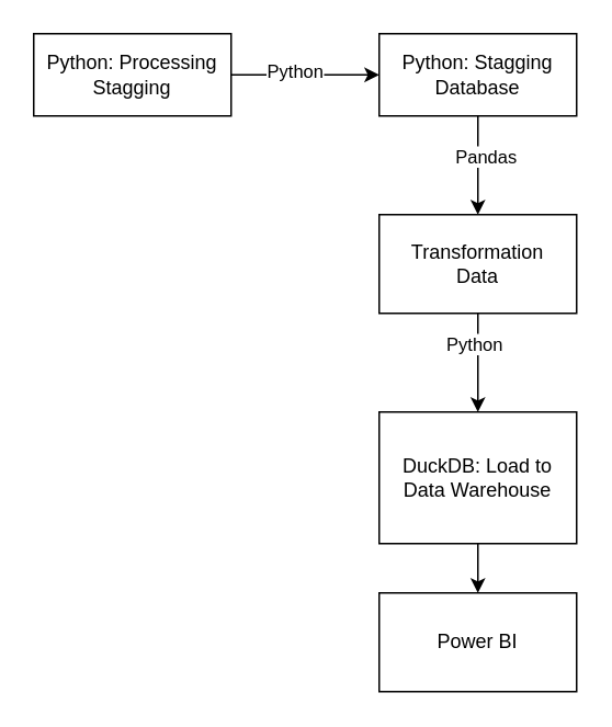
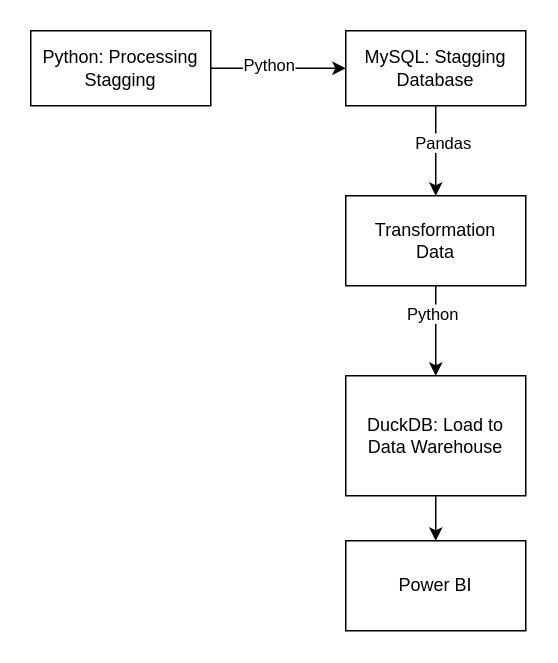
  <mxCell id="0" />
  <mxCell id="1" parent="0" />
  <mxCell id="2" value="Python: Processing&lt;div&gt;Stagging&lt;/div&gt;" style="rounded=0;whiteSpace=wrap;html=1;" parent="1" vertex="1"><mxGeometry x="20" y="20" width="120" height="50" as="geometry" /></mxCell>
  <mxCell id="3" value="" style="endArrow=classic;html=1;rounded=0;" parent="1" source="2" target="5" edge="1"><mxGeometry width="50" height="50" relative="1" as="geometry"><mxPoint x="250" y="50" as="sourcePoint" /><mxPoint x="240" y="45" as="targetPoint" /></mxGeometry></mxCell>
  <mxCell id="4" value="Python" style="edgeLabel;html=1;align=center;verticalAlign=middle;resizable=0;points=[];" parent="3" vertex="1" connectable="0"><mxGeometry x="-0.152" y="3" relative="1" as="geometry"><mxPoint as="offset" /></mxGeometry></mxCell>
- <mxCell id="5" value="Python: Stagging&lt;div&gt;Database&lt;/div&gt;" style="rounded=0;whiteSpace=wrap;html=1;" parent="1" vertex="1"><mxGeometry x="230" y="20" width="120" height="50" as="geometry" /></mxCell>
+ <mxCell id="5" value="MySQL: Stagging&lt;div&gt;Database&lt;/div&gt;" style="rounded=0;whiteSpace=wrap;html=1;" parent="1" vertex="1"><mxGeometry x="230" y="20" width="120" height="50" as="geometry" /></mxCell>
  <mxCell id="6" value="" style="endArrow=classic;html=1;rounded=0;" parent="1" source="5" target="8" edge="1"><mxGeometry width="50" height="50" relative="1" as="geometry"><mxPoint x="390" y="50" as="sourcePoint" /><mxPoint x="290" y="130" as="targetPoint" /></mxGeometry></mxCell>
  <mxCell id="7" value="Pandas" style="edgeLabel;html=1;align=center;verticalAlign=middle;resizable=0;points=[];" parent="6" vertex="1" connectable="0"><mxGeometry x="-0.187" y="4" relative="1" as="geometry"><mxPoint as="offset" /></mxGeometry></mxCell>
  <mxCell id="8" value="Transformation&lt;div&gt;Data&lt;/div&gt;" style="rounded=0;whiteSpace=wrap;html=1;" parent="1" vertex="1"><mxGeometry x="230" y="130" width="120" height="60" as="geometry" /></mxCell>
  <mxCell id="9" value="" style="endArrow=classic;html=1;rounded=0;" parent="1" source="8" target="11" edge="1"><mxGeometry width="50" height="50" relative="1" as="geometry"><mxPoint x="380" y="300" as="sourcePoint" /><mxPoint x="290" y="250" as="targetPoint" /></mxGeometry></mxCell>
  <mxCell id="10" value="Python" style="edgeLabel;html=1;align=center;verticalAlign=middle;resizable=0;points=[];" parent="9" vertex="1" connectable="0"><mxGeometry x="-0.384" y="-3" relative="1" as="geometry"><mxPoint as="offset" /></mxGeometry></mxCell>
  <mxCell id="11" value="DuckDB: Load to&lt;div&gt;Data Warehouse&lt;/div&gt;" style="rounded=0;whiteSpace=wrap;html=1;" parent="1" vertex="1"><mxGeometry x="230" y="250" width="120" height="80" as="geometry" /></mxCell>
  <mxCell id="12" value="" style="endArrow=classic;html=1;rounded=0;" parent="1" source="11" target="13" edge="1"><mxGeometry width="50" height="50" relative="1" as="geometry"><mxPoint x="380" y="300" as="sourcePoint" /><mxPoint x="290" y="360" as="targetPoint" /></mxGeometry></mxCell>
  <mxCell id="13" value="Power BI" style="rounded=0;whiteSpace=wrap;html=1;" parent="1" vertex="1"><mxGeometry x="230" y="360" width="120" height="60" as="geometry" /></mxCell>
